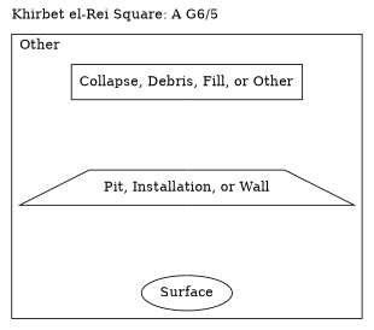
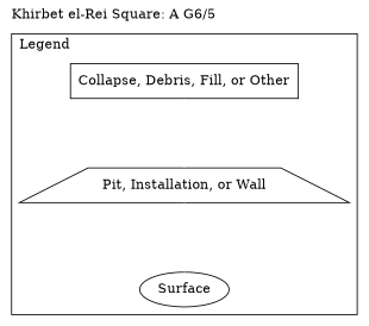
  graph {
    label="Khirbet el-Rei Square: A G6/5"
    labeljust=l
    labelloc=top
    newrank=true
    ranksep=1
    splines=ortho
    edge [color=white]
    n1 [label="Collapse, Debris, Fill, or Other" shape=box]
    n2 [label="Pit, Installation, or Wall" shape=trapezium]
    n3 [label=Surface shape=oval]
    subgraph cluster_1 {
-     label=Other
+     label=Legend
      n1
      n2
      n3
    }
    n1 -- n2
    n2 -- n3
  }
